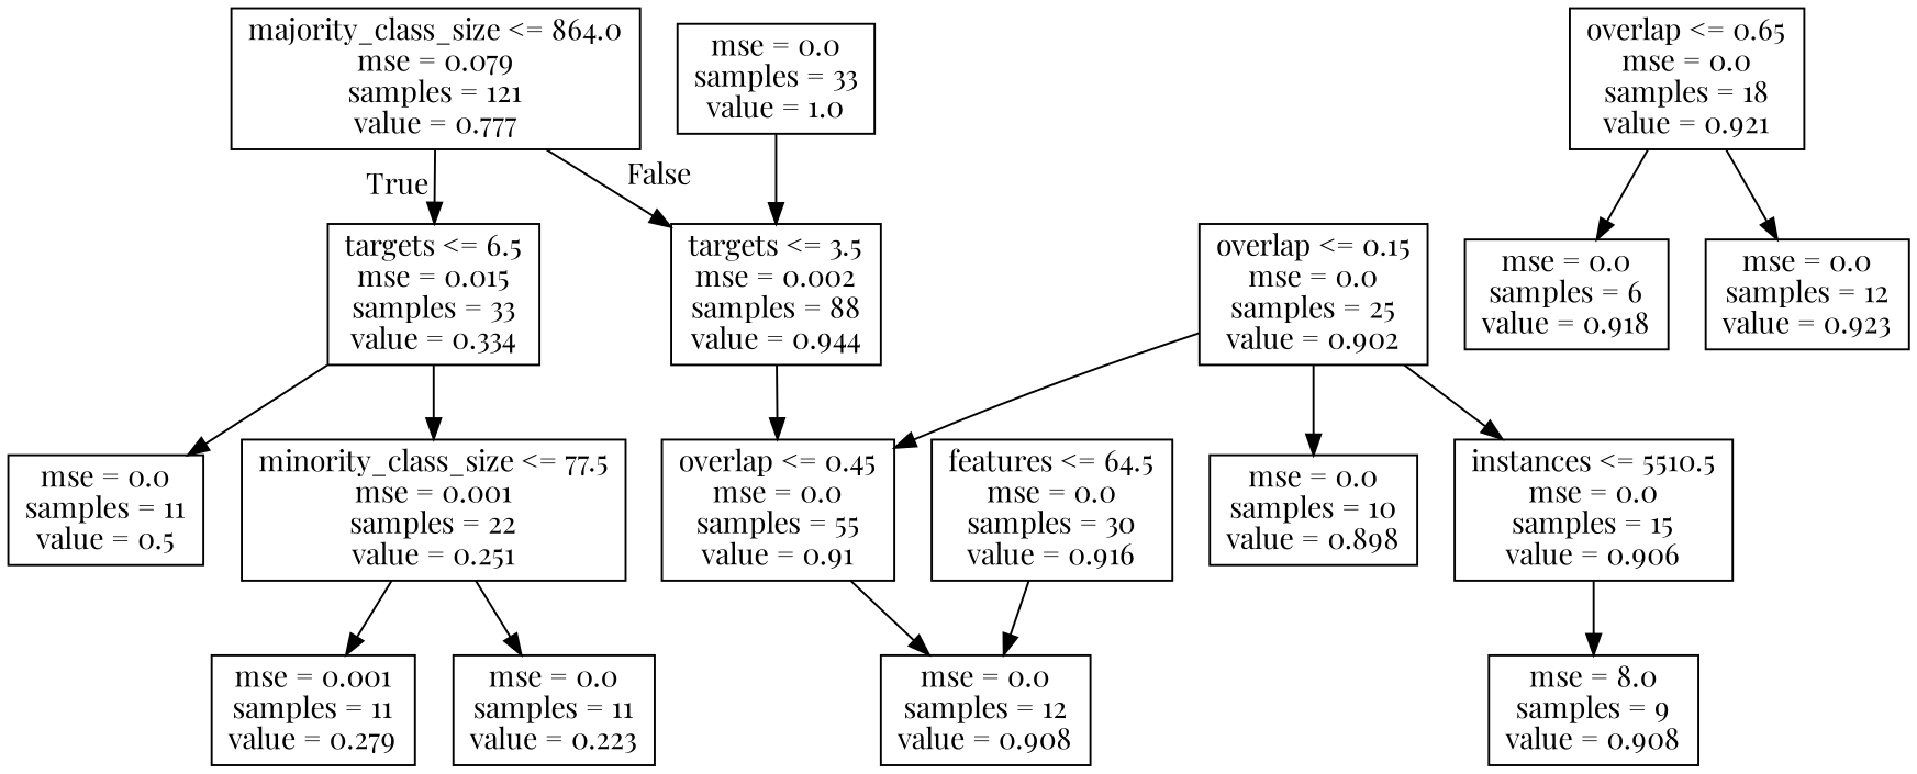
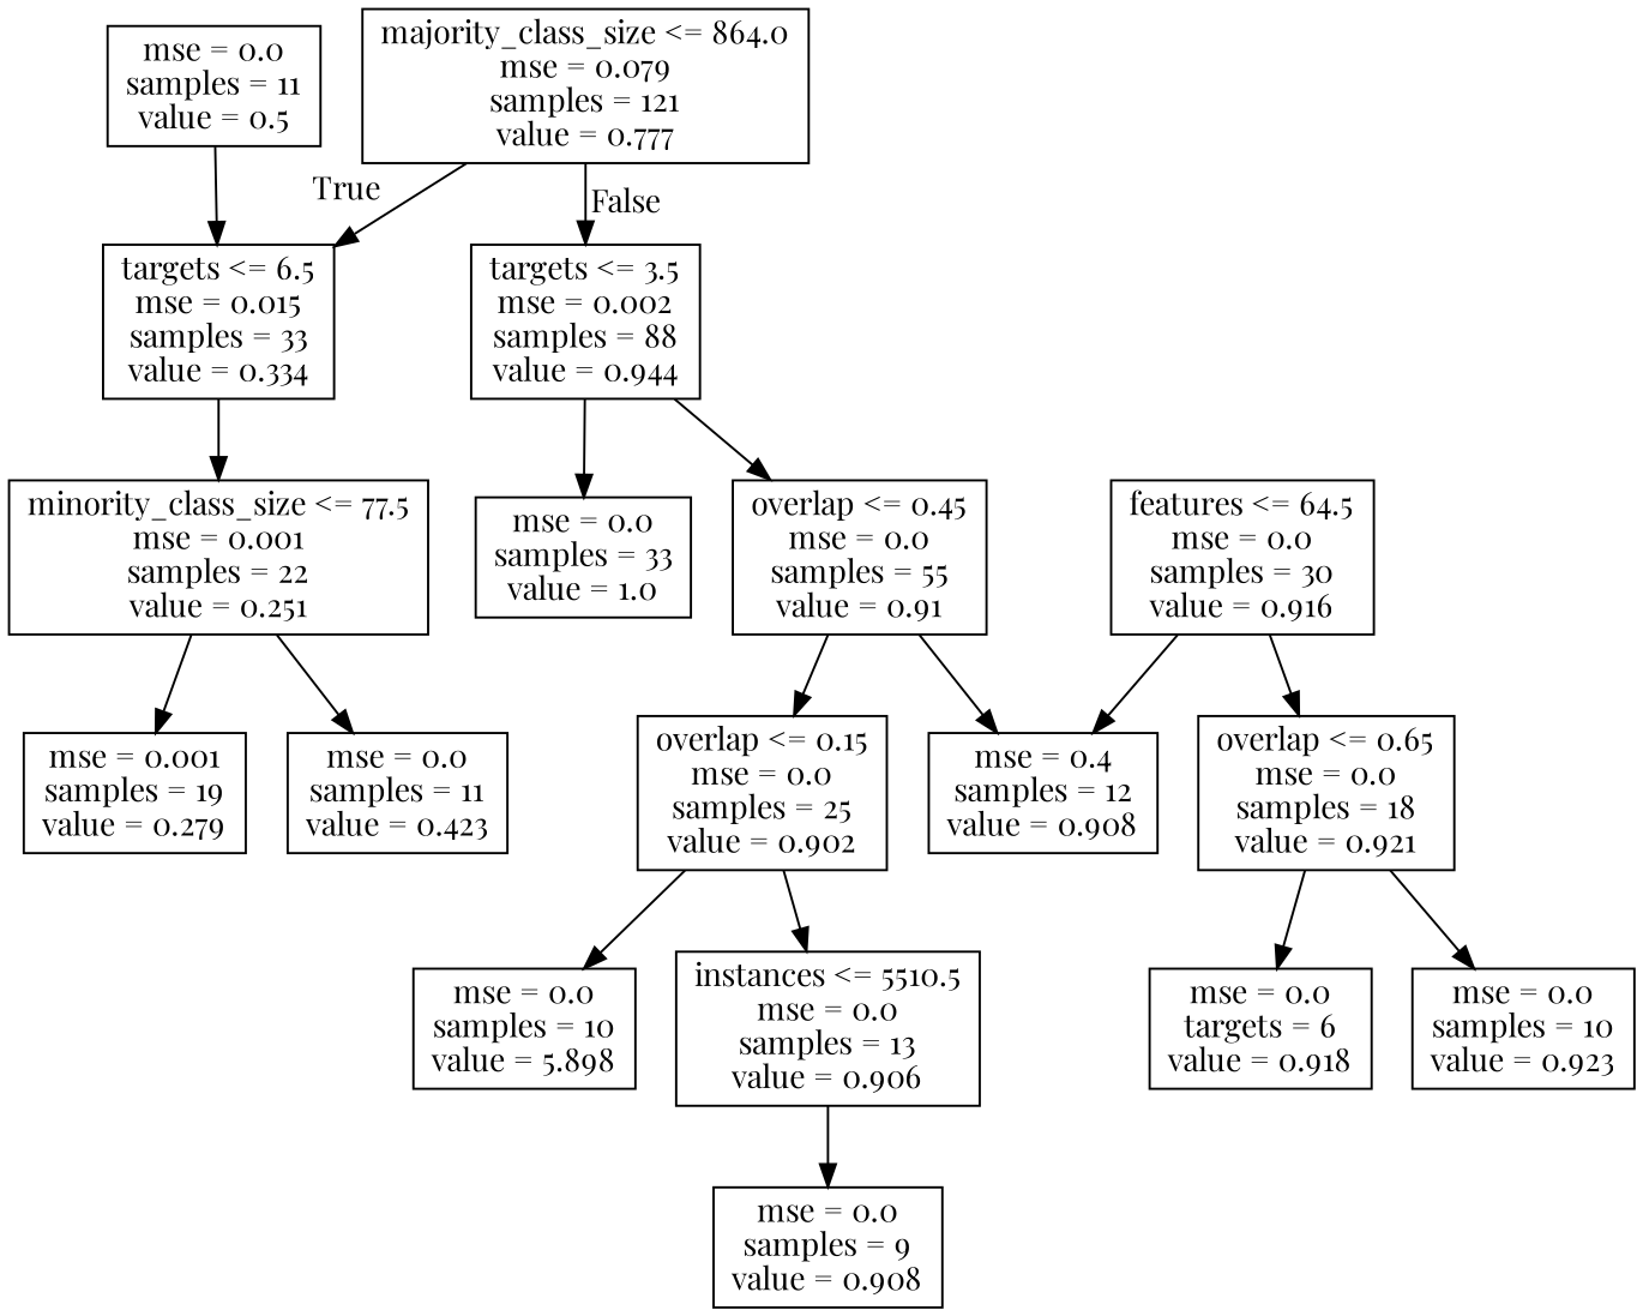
  digraph {
    fontname="Playfair Display"
    node [fontname="Playfair Display" shape=box]
    edge [fontname="Playfair Display"]
    n1 [label="majority_class_size <= 864.0\nmse = 0.079\nsamples = 121\nvalue = 0.777"]
    n2 [label="targets <= 6.5\nmse = 0.015\nsamples = 33\nvalue = 0.334"]
    n3 [label="targets <= 3.5\nmse = 0.002\nsamples = 88\nvalue = 0.944"]
    n4 [label="mse = 0.0\nsamples = 11\nvalue = 0.5"]
    n5 [label="minority_class_size <= 77.5\nmse = 0.001\nsamples = 22\nvalue = 0.251"]
    n6 [label="mse = 0.0\nsamples = 33\nvalue = 1.0"]
    n7 [label="overlap <= 0.45\nmse = 0.0\nsamples = 55\nvalue = 0.91"]
-   n8 [label="mse = 0.001\nsamples = 11\nvalue = 0.279"]
-   n9 [label="mse = 0.0\nsamples = 11\nvalue = 0.223"]
+   n8 [label="mse = 0.001\nsamples = 19\nvalue = 0.279"]
+   n9 [label="mse = 0.0\nsamples = 11\nvalue = 0.423"]
    n10 [label="overlap <= 0.15\nmse = 0.0\nsamples = 25\nvalue = 0.902"]
-   n11 [label="mse = 0.0\nsamples = 12\nvalue = 0.908"]
-   n12 [label="mse = 0.0\nsamples = 10\nvalue = 0.898"]
-   n13 [label="instances <= 5510.5\nmse = 0.0\nsamples = 15\nvalue = 0.906"]
+   n11 [label="mse = 0.4\nsamples = 12\nvalue = 0.908"]
+   n12 [label="mse = 0.0\nsamples = 10\nvalue = 5.898"]
+   n13 [label="instances <= 5510.5\nmse = 0.0\nsamples = 13\nvalue = 0.906"]
    n14 [label="features <= 64.5\nmse = 0.0\nsamples = 30\nvalue = 0.916"]
    n15 [label="overlap <= 0.65\nmse = 0.0\nsamples = 18\nvalue = 0.921"]
-   n16 [label="mse = 8.0\nsamples = 9\nvalue = 0.908"]
-   n17 [label="mse = 0.0\nsamples = 6\nvalue = 0.918"]
-   n18 [label="mse = 0.0\nsamples = 12\nvalue = 0.923"]
+   n16 [label="mse = 0.0\nsamples = 9\nvalue = 0.908"]
+   n17 [label="mse = 0.0\ntargets = 6\nvalue = 0.918"]
+   n18 [label="mse = 0.0\nsamples = 10\nvalue = 0.923"]
    n1 -> n2 [headlabel=True labelangle=45 labeldistance=2.5]
    n1 -> n3 [headlabel=False labelangle=-45 labeldistance=2.5]
-   n2 -> n4
+   n4 -> n2
    n2 -> n5
-   n6 -> n3
+   n3 -> n6
    n3 -> n7
    n5 -> n8
    n5 -> n9
-   n10 -> n7
+   n7 -> n10
    n7 -> n11
    n10 -> n12
    n10 -> n13
    n13 -> n16
    n14 -> n11
+   n14 -> n15
    n15 -> n17
    n15 -> n18
  }
